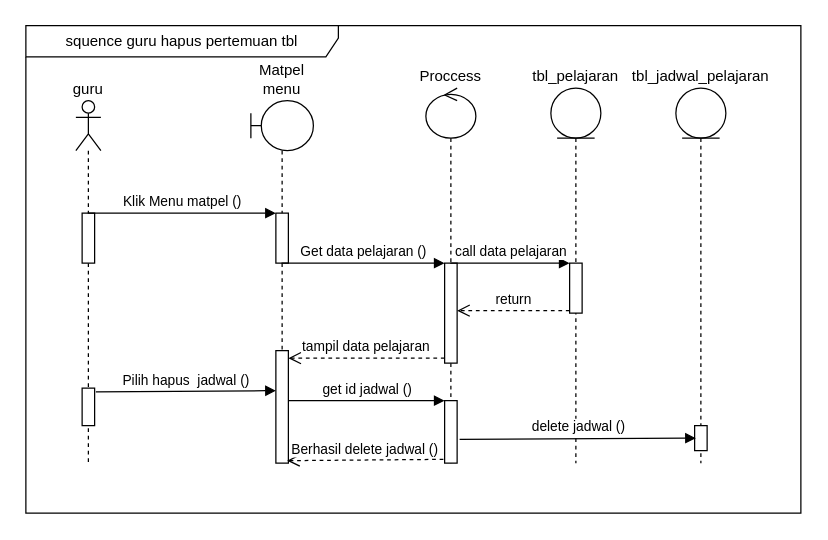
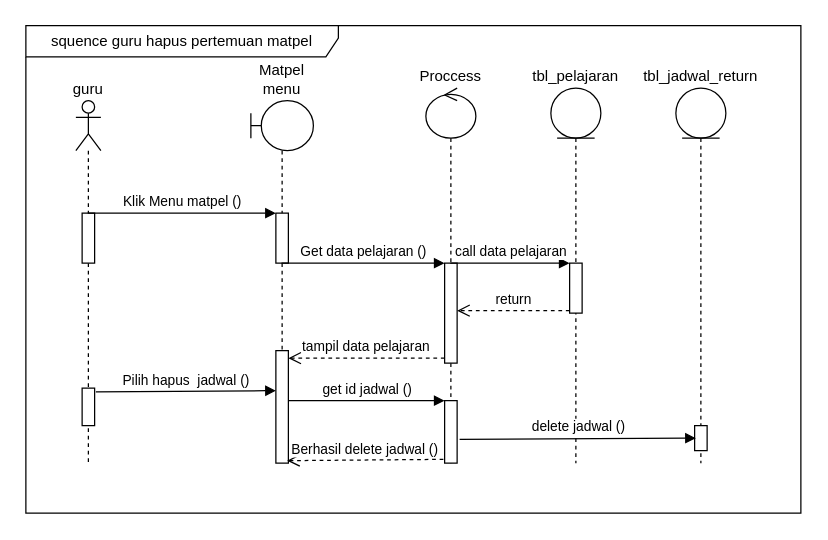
  <mxCell id="0" />
  <mxCell id="1" parent="0" />
  <mxCell id="2" value="Matpel menu" style="shape=umlLifeline;participant=umlBoundary;perimeter=lifelinePerimeter;whiteSpace=wrap;html=1;container=1;collapsible=0;recursiveResize=0;verticalAlign=bottom;spacingTop=36;outlineConnect=0;labelPosition=center;verticalLabelPosition=top;align=center;fontSize=12;" parent="1" vertex="1"><mxGeometry x="200" y="80" width="50" height="290" as="geometry" /></mxCell>
  <mxCell id="3" value="" style="html=1;points=[];perimeter=orthogonalPerimeter;" parent="2" vertex="1"><mxGeometry x="20" y="90" width="10" height="40" as="geometry" /></mxCell>
  <mxCell id="4" value="" style="html=1;points=[];perimeter=orthogonalPerimeter;" parent="2" vertex="1"><mxGeometry x="20" y="200" width="10" height="90" as="geometry" /></mxCell>
  <mxCell id="5" value="Proccess" style="shape=umlLifeline;participant=umlControl;perimeter=lifelinePerimeter;whiteSpace=wrap;html=1;container=1;collapsible=0;recursiveResize=0;verticalAlign=bottom;spacingTop=36;outlineConnect=0;fontSize=12;labelPosition=center;verticalLabelPosition=top;align=center;" parent="1" vertex="1"><mxGeometry x="340" y="70" width="40" height="300" as="geometry" /></mxCell>
  <mxCell id="6" value="" style="html=1;points=[];perimeter=orthogonalPerimeter;" parent="5" vertex="1"><mxGeometry x="15" y="140" width="10" height="80" as="geometry" /></mxCell>
  <mxCell id="7" value="" style="html=1;points=[];perimeter=orthogonalPerimeter;" parent="5" vertex="1"><mxGeometry x="15" y="250" width="10" height="50" as="geometry" /></mxCell>
  <mxCell id="8" value="tbl_pelajaran" style="shape=umlLifeline;participant=umlEntity;perimeter=lifelinePerimeter;whiteSpace=wrap;html=1;container=1;collapsible=0;recursiveResize=0;verticalAlign=bottom;spacingTop=36;outlineConnect=0;fontSize=12;labelPosition=center;verticalLabelPosition=top;align=center;" parent="1" vertex="1"><mxGeometry x="440" y="70" width="40" height="300" as="geometry" /></mxCell>
  <mxCell id="9" value="" style="html=1;points=[];perimeter=orthogonalPerimeter;" parent="8" vertex="1"><mxGeometry x="15" y="140" width="10" height="40" as="geometry" /></mxCell>
  <mxCell id="10" value="guru" style="shape=umlLifeline;participant=umlActor;perimeter=lifelinePerimeter;whiteSpace=wrap;html=1;container=1;collapsible=0;recursiveResize=0;verticalAlign=bottom;spacingTop=36;outlineConnect=0;fontSize=12;labelPosition=center;verticalLabelPosition=top;align=center;" parent="1" vertex="1"><mxGeometry x="60" y="80" width="20" height="290" as="geometry" /></mxCell>
  <mxCell id="11" value="" style="html=1;points=[];perimeter=orthogonalPerimeter;" parent="10" vertex="1"><mxGeometry x="5" y="90" width="10" height="40" as="geometry" /></mxCell>
  <mxCell id="12" value="" style="html=1;points=[];perimeter=orthogonalPerimeter;" parent="10" vertex="1"><mxGeometry x="5" y="230" width="10" height="30" as="geometry" /></mxCell>
- <mxCell id="13" value="squence guru hapus pertemuan tbl" style="shape=umlFrame;whiteSpace=wrap;html=1;width=250;height=25;" parent="1" vertex="1"><mxGeometry x="20" y="20" width="620" height="390" as="geometry" /></mxCell>
+ <mxCell id="13" value="squence guru hapus pertemuan matpel" style="shape=umlFrame;whiteSpace=wrap;html=1;width=250;height=25;" parent="1" vertex="1"><mxGeometry x="20" y="20" width="620" height="390" as="geometry" /></mxCell>
  <mxCell id="14" value="Klik Menu matpel ()" style="html=1;verticalAlign=bottom;endArrow=block;entryX=0;entryY=0;rounded=0;" parent="1" source="10" target="3" edge="1"><mxGeometry relative="1" as="geometry"><mxPoint x="120" y="170" as="sourcePoint" /></mxGeometry></mxCell>
  <mxCell id="15" value="Get data pelajaran ()" style="html=1;verticalAlign=bottom;endArrow=block;entryX=0;entryY=0;rounded=0;" parent="1" source="2" target="6" edge="1"><mxGeometry relative="1" as="geometry"><mxPoint x="255" y="210" as="sourcePoint" /></mxGeometry></mxCell>
  <mxCell id="16" value="return" style="html=1;verticalAlign=bottom;endArrow=open;dashed=1;endSize=8;exitX=0;exitY=0.95;rounded=0;" parent="1" source="9" target="6" edge="1"><mxGeometry relative="1" as="geometry"><mxPoint x="330" y="250" as="targetPoint" /></mxGeometry></mxCell>
  <mxCell id="17" value="call data pelajaran" style="html=1;verticalAlign=bottom;endArrow=block;entryX=0;entryY=0;rounded=0;" parent="1" source="5" target="9" edge="1"><mxGeometry relative="1" as="geometry"><mxPoint x="385" y="210" as="sourcePoint" /></mxGeometry></mxCell>
  <mxCell id="18" value="tampil data pelajaran" style="html=1;verticalAlign=bottom;endArrow=open;dashed=1;endSize=8;exitX=0;exitY=0.95;rounded=0;" parent="1" source="6" edge="1"><mxGeometry relative="1" as="geometry"><mxPoint x="230" y="286" as="targetPoint" /></mxGeometry></mxCell>
- <mxCell id="19" value="tbl_jadwal_pelajaran" style="shape=umlLifeline;participant=umlEntity;perimeter=lifelinePerimeter;whiteSpace=wrap;html=1;container=1;collapsible=0;recursiveResize=0;verticalAlign=bottom;spacingTop=36;outlineConnect=0;fontSize=12;labelPosition=center;verticalLabelPosition=top;align=center;" parent="1" vertex="1"><mxGeometry x="540" y="70" width="40" height="300" as="geometry" /></mxCell>
+ <mxCell id="19" value="tbl_jadwal_return" style="shape=umlLifeline;participant=umlEntity;perimeter=lifelinePerimeter;whiteSpace=wrap;html=1;container=1;collapsible=0;recursiveResize=0;verticalAlign=bottom;spacingTop=36;outlineConnect=0;fontSize=12;labelPosition=center;verticalLabelPosition=top;align=center;" parent="1" vertex="1"><mxGeometry x="540" y="70" width="40" height="300" as="geometry" /></mxCell>
  <mxCell id="20" value="" style="html=1;points=[];perimeter=orthogonalPerimeter;" parent="19" vertex="1"><mxGeometry x="15" y="270" width="10" height="20" as="geometry" /></mxCell>
  <mxCell id="21" value="Berhasil delete jadwal ()" style="html=1;verticalAlign=bottom;endArrow=open;dashed=1;endSize=8;rounded=0;exitX=-0.1;exitY=0.94;exitDx=0;exitDy=0;exitPerimeter=0;entryX=0.9;entryY=0.978;entryDx=0;entryDy=0;entryPerimeter=0;" parent="1" source="7" target="4" edge="1"><mxGeometry relative="1" as="geometry"><mxPoint x="230" y="480" as="targetPoint" /><mxPoint x="310" y="380" as="sourcePoint" /></mxGeometry></mxCell>
  <mxCell id="22" value="delete jadwal ()" style="html=1;verticalAlign=bottom;endArrow=block;rounded=0;exitX=1.2;exitY=0.62;exitDx=0;exitDy=0;exitPerimeter=0;entryX=0.1;entryY=0.5;entryDx=0;entryDy=0;entryPerimeter=0;" parent="1" source="7" target="20" edge="1"><mxGeometry width="80" relative="1" as="geometry"><mxPoint x="370" y="430" as="sourcePoint" /><mxPoint x="530" y="351" as="targetPoint" /></mxGeometry></mxCell>
  <mxCell id="23" value="Pilih hapus&amp;nbsp; jadwal ()" style="html=1;verticalAlign=bottom;endArrow=block;rounded=0;exitX=1.1;exitY=0.1;exitDx=0;exitDy=0;exitPerimeter=0;entryX=0;entryY=0.356;entryDx=0;entryDy=0;entryPerimeter=0;" parent="1" source="12" target="4" edge="1"><mxGeometry width="80" relative="1" as="geometry"><mxPoint x="100" y="310" as="sourcePoint" /><mxPoint x="180" y="310" as="targetPoint" /></mxGeometry></mxCell>
  <mxCell id="24" value="get id jadwal ()" style="html=1;verticalAlign=bottom;endArrow=block;entryX=0;entryY=0;rounded=0;" parent="1" target="7" edge="1"><mxGeometry relative="1" as="geometry"><mxPoint x="230" y="320" as="sourcePoint" /></mxGeometry></mxCell>
